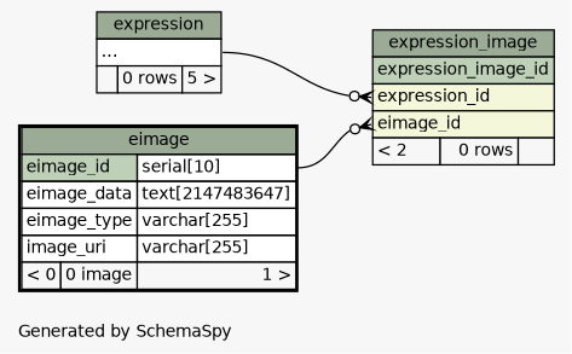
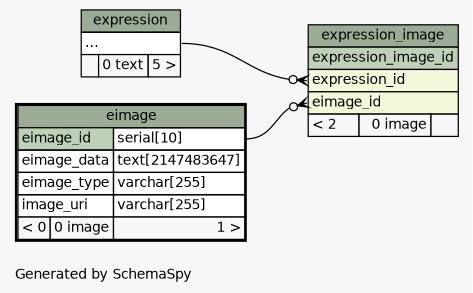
  digraph {
    bgcolor="#f7f7f7"
    fontname=Helvetica
    fontsize=11
    label="\nGenerated by SchemaSpy"
    labeljust=l
    nodesep=0.18
    rankdir=RL
    ranksep=0.46
    node [fontname=Helvetica fontsize=11 shape=plaintext]
    edge [arrowhead=none arrowsize=0.8 arrowtail=crowodot dir=back]
-   n1 [label=<     <TABLE BORDER="0" CELLBORDER="1" CELLSPACING="0" BGCOLOR="#ffffff">       <TR><TD COLSPAN="3" BGCOLOR="#9bab96" ALIGN="CENTER">expression_image</TD></TR>       <TR><TD PORT="expression_image_id" COLSPAN="3" BGCOLOR="#bed1b8" ALIGN="LEFT">expression_image_id</TD></TR>       <TR><TD PORT="expression_id" COLSPAN="3" BGCOLOR="#f4f7da" ALIGN="LEFT">expression_id</TD></TR>       <TR><TD PORT="eimage_id" COLSPAN="3" BGCOLOR="#f4f7da" ALIGN="LEFT">eimage_id</TD></TR>       <TR><TD ALIGN="LEFT" BGCOLOR="#f7f7f7">&lt; 2</TD><TD ALIGN="RIGHT" BGCOLOR="#f7f7f7">0 rows</TD><TD ALIGN="RIGHT" BGCOLOR="#f7f7f7">  </TD></TR>     </TABLE>>]
+   n1 [label=<     <TABLE BORDER="0" CELLBORDER="1" CELLSPACING="0" BGCOLOR="#ffffff">       <TR><TD COLSPAN="3" BGCOLOR="#9bab96" ALIGN="CENTER">expression_image</TD></TR>       <TR><TD PORT="expression_image_id" COLSPAN="3" BGCOLOR="#bed1b8" ALIGN="LEFT">expression_image_id</TD></TR>       <TR><TD PORT="expression_id" COLSPAN="3" BGCOLOR="#f4f7da" ALIGN="LEFT">expression_id</TD></TR>       <TR><TD PORT="eimage_id" COLSPAN="3" BGCOLOR="#f4f7da" ALIGN="LEFT">eimage_id</TD></TR>       <TR><TD ALIGN="LEFT" BGCOLOR="#f7f7f7">&lt; 2</TD><TD ALIGN="RIGHT" BGCOLOR="#f7f7f7">0 image</TD><TD ALIGN="RIGHT" BGCOLOR="#f7f7f7">  </TD></TR>     </TABLE>>]
    n2 [label=<     <TABLE BORDER="2" CELLBORDER="1" CELLSPACING="0" BGCOLOR="#ffffff">       <TR><TD COLSPAN="3" BGCOLOR="#9bab96" ALIGN="CENTER">eimage</TD></TR>       <TR><TD PORT="eimage_id" COLSPAN="2" BGCOLOR="#bed1b8" ALIGN="LEFT">eimage_id</TD><TD PORT="eimage_id.type" ALIGN="LEFT">serial[10]</TD></TR>       <TR><TD PORT="eimage_data" COLSPAN="2" ALIGN="LEFT">eimage_data</TD><TD PORT="eimage_data.type" ALIGN="LEFT">text[2147483647]</TD></TR>       <TR><TD PORT="eimage_type" COLSPAN="2" ALIGN="LEFT">eimage_type</TD><TD PORT="eimage_type.type" ALIGN="LEFT">varchar[255]</TD></TR>       <TR><TD PORT="image_uri" COLSPAN="2" ALIGN="LEFT">image_uri</TD><TD PORT="image_uri.type" ALIGN="LEFT">varchar[255]</TD></TR>       <TR><TD ALIGN="LEFT" BGCOLOR="#f7f7f7">&lt; 0</TD><TD ALIGN="RIGHT" BGCOLOR="#f7f7f7">0 image</TD><TD ALIGN="RIGHT" BGCOLOR="#f7f7f7">1 &gt;</TD></TR>     </TABLE>>]
-   n3 [label=<     <TABLE BORDER="0" CELLBORDER="1" CELLSPACING="0" BGCOLOR="#ffffff">       <TR><TD COLSPAN="3" BGCOLOR="#9bab96" ALIGN="CENTER">expression</TD></TR>       <TR><TD PORT="elipses" COLSPAN="3" ALIGN="LEFT">...</TD></TR>       <TR><TD ALIGN="LEFT" BGCOLOR="#f7f7f7">  </TD><TD ALIGN="RIGHT" BGCOLOR="#f7f7f7">0 rows</TD><TD ALIGN="RIGHT" BGCOLOR="#f7f7f7">5 &gt;</TD></TR>     </TABLE>>]
+   n3 [label=<     <TABLE BORDER="0" CELLBORDER="1" CELLSPACING="0" BGCOLOR="#ffffff">       <TR><TD COLSPAN="3" BGCOLOR="#9bab96" ALIGN="CENTER">expression</TD></TR>       <TR><TD PORT="elipses" COLSPAN="3" ALIGN="LEFT">...</TD></TR>       <TR><TD ALIGN="LEFT" BGCOLOR="#f7f7f7">  </TD><TD ALIGN="RIGHT" BGCOLOR="#f7f7f7">0 text</TD><TD ALIGN="RIGHT" BGCOLOR="#f7f7f7">5 &gt;</TD></TR>     </TABLE>>]
    n1 -> n2 [headport="eimage_id.type:e" tailport="eimage_id:w"]
    n1 -> n3 [headport="elipses:e" tailport="expression_id:w"]
  }
